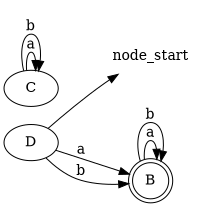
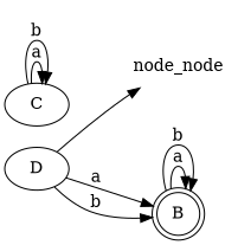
  digraph {
    rankdir=LR
-   node_start [shape=none]
+   node_start [shape=none label=node_node]
    D
    n3 [label=B shape=doublecircle]
    C
    D -> node_start
    D -> n3 [label=a]
    D -> n3 [label=b]
    n3 -> n3 [label=a]
    n3 -> n3 [label=b]
    C -> C [label=a]
    C -> C [label=b]
  }
